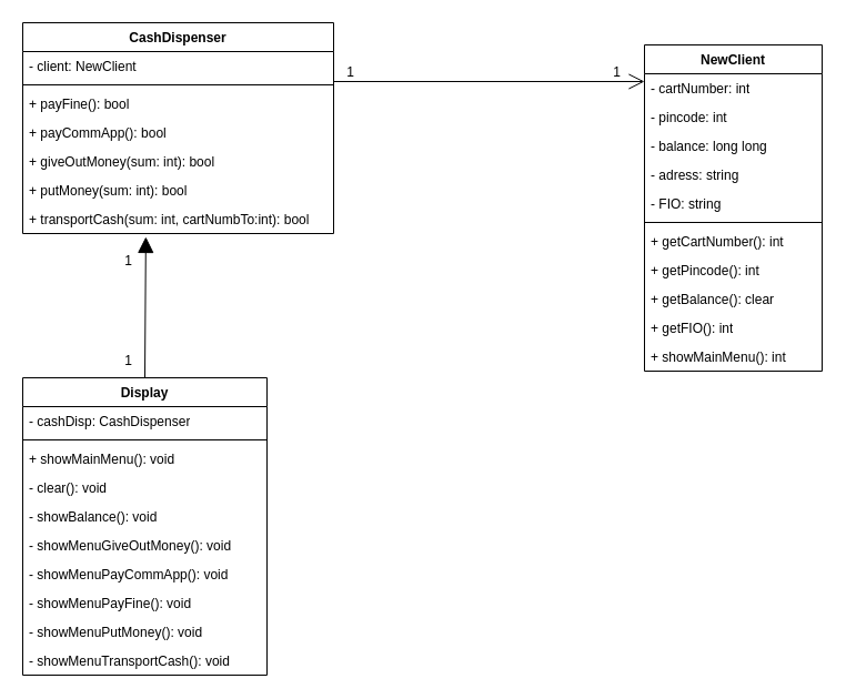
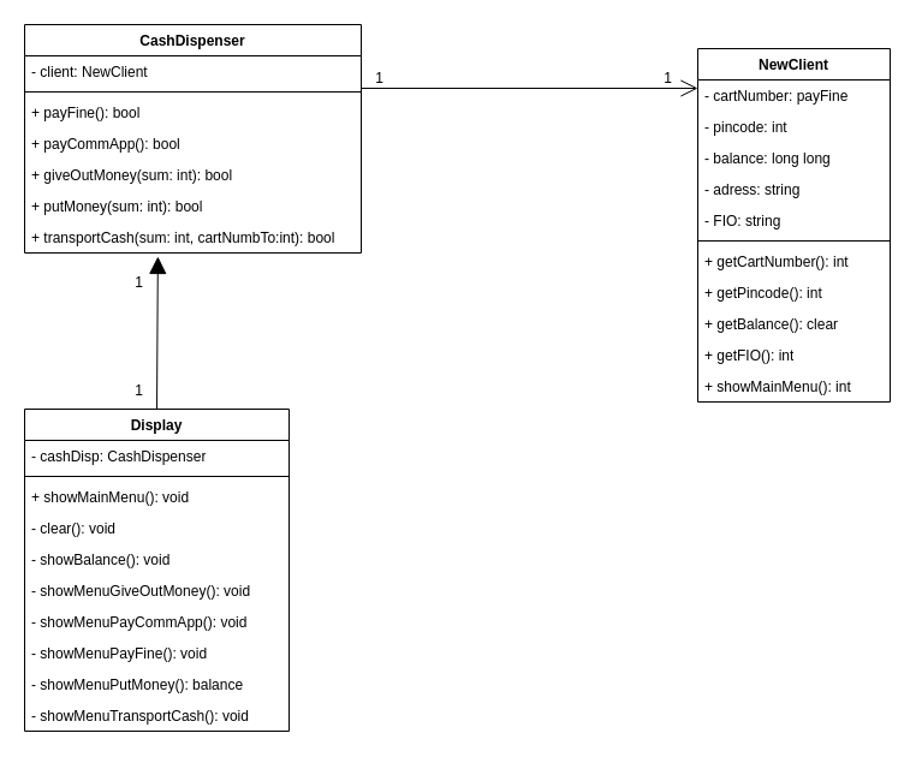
  <mxCell id="0" />
  <mxCell id="1" parent="0" />
  <mxCell id="2" value="NewClient" style="swimlane;fontStyle=1;align=center;verticalAlign=top;childLayout=stackLayout;horizontal=1;startSize=26;horizontalStack=0;resizeParent=1;resizeParentMax=0;resizeLast=0;collapsible=1;marginBottom=0;whiteSpace=wrap;html=1;" parent="1" vertex="1"><mxGeometry x="580" y="40" width="160" height="294" as="geometry" /></mxCell>
- <mxCell id="3" value="- cartNumber: int" style="text;strokeColor=none;fillColor=none;align=left;verticalAlign=top;spacingLeft=4;spacingRight=4;overflow=hidden;rotatable=0;points=[[0,0.5],[1,0.5]];portConstraint=eastwest;whiteSpace=wrap;html=1;" parent="2" vertex="1"><mxGeometry y="26" width="160" height="26" as="geometry" /></mxCell>
+ <mxCell id="3" value="- cartNumber: payFine" style="text;strokeColor=none;fillColor=none;align=left;verticalAlign=top;spacingLeft=4;spacingRight=4;overflow=hidden;rotatable=0;points=[[0,0.5],[1,0.5]];portConstraint=eastwest;whiteSpace=wrap;html=1;" parent="2" vertex="1"><mxGeometry y="26" width="160" height="26" as="geometry" /></mxCell>
  <mxCell id="4" value="- pincode: int" style="text;strokeColor=none;fillColor=none;align=left;verticalAlign=top;spacingLeft=4;spacingRight=4;overflow=hidden;rotatable=0;points=[[0,0.5],[1,0.5]];portConstraint=eastwest;whiteSpace=wrap;html=1;" parent="2" vertex="1"><mxGeometry y="52" width="160" height="26" as="geometry" /></mxCell>
  <mxCell id="5" value="- balance: long long" style="text;strokeColor=none;fillColor=none;align=left;verticalAlign=top;spacingLeft=4;spacingRight=4;overflow=hidden;rotatable=0;points=[[0,0.5],[1,0.5]];portConstraint=eastwest;whiteSpace=wrap;html=1;" parent="2" vertex="1"><mxGeometry y="78" width="160" height="26" as="geometry" /></mxCell>
  <mxCell id="6" value="- adress: string" style="text;strokeColor=none;fillColor=none;align=left;verticalAlign=top;spacingLeft=4;spacingRight=4;overflow=hidden;rotatable=0;points=[[0,0.5],[1,0.5]];portConstraint=eastwest;whiteSpace=wrap;html=1;" parent="2" vertex="1"><mxGeometry y="104" width="160" height="26" as="geometry" /></mxCell>
  <mxCell id="7" value="- FIO: string" style="text;strokeColor=none;fillColor=none;align=left;verticalAlign=top;spacingLeft=4;spacingRight=4;overflow=hidden;rotatable=0;points=[[0,0.5],[1,0.5]];portConstraint=eastwest;whiteSpace=wrap;html=1;" parent="2" vertex="1"><mxGeometry y="130" width="160" height="26" as="geometry" /></mxCell>
  <mxCell id="8" value="" style="line;strokeWidth=1;fillColor=none;align=left;verticalAlign=middle;spacingTop=-1;spacingLeft=3;spacingRight=3;rotatable=0;labelPosition=right;points=[];portConstraint=eastwest;strokeColor=inherit;" parent="2" vertex="1"><mxGeometry y="156" width="160" height="8" as="geometry" /></mxCell>
  <mxCell id="9" value="+ getCartNumber(): int" style="text;strokeColor=none;fillColor=none;align=left;verticalAlign=top;spacingLeft=4;spacingRight=4;overflow=hidden;rotatable=0;points=[[0,0.5],[1,0.5]];portConstraint=eastwest;whiteSpace=wrap;html=1;" parent="2" vertex="1"><mxGeometry y="164" width="160" height="26" as="geometry" /></mxCell>
  <mxCell id="10" value="+ getPincode(): int" style="text;strokeColor=none;fillColor=none;align=left;verticalAlign=top;spacingLeft=4;spacingRight=4;overflow=hidden;rotatable=0;points=[[0,0.5],[1,0.5]];portConstraint=eastwest;whiteSpace=wrap;html=1;" parent="2" vertex="1"><mxGeometry y="190" width="160" height="26" as="geometry" /></mxCell>
  <mxCell id="11" value="+ getBalance(): clear" style="text;strokeColor=none;fillColor=none;align=left;verticalAlign=top;spacingLeft=4;spacingRight=4;overflow=hidden;rotatable=0;points=[[0,0.5],[1,0.5]];portConstraint=eastwest;whiteSpace=wrap;html=1;" vertex="1" parent="2"><mxGeometry y="216" width="160" height="26" as="geometry" /></mxCell>
  <mxCell id="12" value="+ getFIO(): int" style="text;strokeColor=none;fillColor=none;align=left;verticalAlign=top;spacingLeft=4;spacingRight=4;overflow=hidden;rotatable=0;points=[[0,0.5],[1,0.5]];portConstraint=eastwest;whiteSpace=wrap;html=1;" vertex="1" parent="2"><mxGeometry y="242" width="160" height="26" as="geometry" /></mxCell>
  <mxCell id="13" value="+ showMainMenu(): int" style="text;strokeColor=none;fillColor=none;align=left;verticalAlign=top;spacingLeft=4;spacingRight=4;overflow=hidden;rotatable=0;points=[[0,0.5],[1,0.5]];portConstraint=eastwest;whiteSpace=wrap;html=1;" vertex="1" parent="2"><mxGeometry y="268" width="160" height="26" as="geometry" /></mxCell>
  <mxCell id="14" value="CashDispenser" style="swimlane;fontStyle=1;align=center;verticalAlign=top;childLayout=stackLayout;horizontal=1;startSize=26;horizontalStack=0;resizeParent=1;resizeParentMax=0;resizeLast=0;collapsible=1;marginBottom=0;whiteSpace=wrap;html=1;" parent="1" vertex="1"><mxGeometry x="20" y="20" width="280" height="190" as="geometry" /></mxCell>
  <mxCell id="15" value="- client: NewClient&amp;nbsp;" style="text;strokeColor=none;fillColor=none;align=left;verticalAlign=top;spacingLeft=4;spacingRight=4;overflow=hidden;rotatable=0;points=[[0,0.5],[1,0.5]];portConstraint=eastwest;whiteSpace=wrap;html=1;" parent="14" vertex="1"><mxGeometry y="26" width="280" height="26" as="geometry" /></mxCell>
  <mxCell id="16" value="" style="line;strokeWidth=1;fillColor=none;align=left;verticalAlign=middle;spacingTop=-1;spacingLeft=3;spacingRight=3;rotatable=0;labelPosition=right;points=[];portConstraint=eastwest;strokeColor=inherit;" parent="14" vertex="1"><mxGeometry y="52" width="280" height="8" as="geometry" /></mxCell>
  <mxCell id="17" value="+ payFine(): bool" style="text;strokeColor=none;fillColor=none;align=left;verticalAlign=top;spacingLeft=4;spacingRight=4;overflow=hidden;rotatable=0;points=[[0,0.5],[1,0.5]];portConstraint=eastwest;whiteSpace=wrap;html=1;" parent="14" vertex="1"><mxGeometry y="60" width="280" height="26" as="geometry" /></mxCell>
  <mxCell id="18" value="+ payCommApp(): bool" style="text;strokeColor=none;fillColor=none;align=left;verticalAlign=top;spacingLeft=4;spacingRight=4;overflow=hidden;rotatable=0;points=[[0,0.5],[1,0.5]];portConstraint=eastwest;whiteSpace=wrap;html=1;" parent="14" vertex="1"><mxGeometry y="86" width="280" height="26" as="geometry" /></mxCell>
  <mxCell id="19" value="+ giveOutMoney(sum: int): bool" style="text;strokeColor=none;fillColor=none;align=left;verticalAlign=top;spacingLeft=4;spacingRight=4;overflow=hidden;rotatable=0;points=[[0,0.5],[1,0.5]];portConstraint=eastwest;whiteSpace=wrap;html=1;" parent="14" vertex="1"><mxGeometry y="112" width="280" height="26" as="geometry" /></mxCell>
  <mxCell id="20" value="+ putMoney(sum: int): bool" style="text;strokeColor=none;fillColor=none;align=left;verticalAlign=top;spacingLeft=4;spacingRight=4;overflow=hidden;rotatable=0;points=[[0,0.5],[1,0.5]];portConstraint=eastwest;whiteSpace=wrap;html=1;" parent="14" vertex="1"><mxGeometry y="138" width="280" height="26" as="geometry" /></mxCell>
  <mxCell id="21" value="+ transportCash(sum: int, cartNumbTo:int): bool" style="text;strokeColor=none;fillColor=none;align=left;verticalAlign=top;spacingLeft=4;spacingRight=4;overflow=hidden;rotatable=0;points=[[0,0.5],[1,0.5]];portConstraint=eastwest;whiteSpace=wrap;html=1;" parent="14" vertex="1"><mxGeometry y="164" width="280" height="26" as="geometry" /></mxCell>
  <mxCell id="22" value="" style="endArrow=open;endFill=1;endSize=12;html=1;rounded=0;exitX=1;exitY=0.124;exitDx=0;exitDy=0;exitPerimeter=0;entryX=0;entryY=0.269;entryDx=0;entryDy=0;entryPerimeter=0;" parent="1" source="16" target="3" edge="1"><mxGeometry width="160" relative="1" as="geometry"><mxPoint x="290" y="80" as="sourcePoint" /><mxPoint x="576" y="73" as="targetPoint" /><Array as="points" /></mxGeometry></mxCell>
  <mxCell id="23" value="1" style="text;html=1;align=center;verticalAlign=middle;resizable=0;points=[];autosize=1;strokeColor=none;fillColor=none;" parent="1" vertex="1"><mxGeometry x="300" y="50" width="30" height="30" as="geometry" /></mxCell>
  <mxCell id="24" value="1" style="text;html=1;align=center;verticalAlign=middle;resizable=0;points=[];autosize=1;strokeColor=none;fillColor=none;" parent="1" vertex="1"><mxGeometry x="540" y="50" width="30" height="30" as="geometry" /></mxCell>
  <mxCell id="25" value="Display" style="swimlane;fontStyle=1;align=center;verticalAlign=top;childLayout=stackLayout;horizontal=1;startSize=26;horizontalStack=0;resizeParent=1;resizeParentMax=0;resizeLast=0;collapsible=1;marginBottom=0;whiteSpace=wrap;html=1;" parent="1" vertex="1"><mxGeometry x="20" y="340" width="220" height="268" as="geometry" /></mxCell>
  <mxCell id="26" value="- cashDisp: CashDispenser" style="text;strokeColor=none;fillColor=none;align=left;verticalAlign=top;spacingLeft=4;spacingRight=4;overflow=hidden;rotatable=0;points=[[0,0.5],[1,0.5]];portConstraint=eastwest;whiteSpace=wrap;html=1;" parent="25" vertex="1"><mxGeometry y="26" width="220" height="26" as="geometry" /></mxCell>
  <mxCell id="27" value="" style="line;strokeWidth=1;fillColor=none;align=left;verticalAlign=middle;spacingTop=-1;spacingLeft=3;spacingRight=3;rotatable=0;labelPosition=right;points=[];portConstraint=eastwest;strokeColor=inherit;" parent="25" vertex="1"><mxGeometry y="52" width="220" height="8" as="geometry" /></mxCell>
  <mxCell id="28" value="+ showMainMenu(): void" style="text;strokeColor=none;fillColor=none;align=left;verticalAlign=top;spacingLeft=4;spacingRight=4;overflow=hidden;rotatable=0;points=[[0,0.5],[1,0.5]];portConstraint=eastwest;whiteSpace=wrap;html=1;" parent="25" vertex="1"><mxGeometry y="60" width="220" height="26" as="geometry" /></mxCell>
  <mxCell id="29" value="- clear(): void" style="text;strokeColor=none;fillColor=none;align=left;verticalAlign=top;spacingLeft=4;spacingRight=4;overflow=hidden;rotatable=0;points=[[0,0.5],[1,0.5]];portConstraint=eastwest;whiteSpace=wrap;html=1;" parent="25" vertex="1"><mxGeometry y="86" width="220" height="26" as="geometry" /></mxCell>
  <mxCell id="30" value="- showBalance(): void" style="text;strokeColor=none;fillColor=none;align=left;verticalAlign=top;spacingLeft=4;spacingRight=4;overflow=hidden;rotatable=0;points=[[0,0.5],[1,0.5]];portConstraint=eastwest;whiteSpace=wrap;html=1;" parent="25" vertex="1"><mxGeometry y="112" width="220" height="26" as="geometry" /></mxCell>
  <mxCell id="31" value="- showMenuGiveOutMoney(): void" style="text;strokeColor=none;fillColor=none;align=left;verticalAlign=top;spacingLeft=4;spacingRight=4;overflow=hidden;rotatable=0;points=[[0,0.5],[1,0.5]];portConstraint=eastwest;whiteSpace=wrap;html=1;" parent="25" vertex="1"><mxGeometry y="138" width="220" height="26" as="geometry" /></mxCell>
  <mxCell id="32" value="- showMenuPayCommApp(): void" style="text;strokeColor=none;fillColor=none;align=left;verticalAlign=top;spacingLeft=4;spacingRight=4;overflow=hidden;rotatable=0;points=[[0,0.5],[1,0.5]];portConstraint=eastwest;whiteSpace=wrap;html=1;" parent="25" vertex="1"><mxGeometry y="164" width="220" height="26" as="geometry" /></mxCell>
  <mxCell id="33" value="- showMenuPayFine(): void" style="text;strokeColor=none;fillColor=none;align=left;verticalAlign=top;spacingLeft=4;spacingRight=4;overflow=hidden;rotatable=0;points=[[0,0.5],[1,0.5]];portConstraint=eastwest;whiteSpace=wrap;html=1;" parent="25" vertex="1"><mxGeometry y="190" width="220" height="26" as="geometry" /></mxCell>
- <mxCell id="34" value="- showMenuPutMoney(): void" style="text;strokeColor=none;fillColor=none;align=left;verticalAlign=top;spacingLeft=4;spacingRight=4;overflow=hidden;rotatable=0;points=[[0,0.5],[1,0.5]];portConstraint=eastwest;whiteSpace=wrap;html=1;" parent="25" vertex="1"><mxGeometry y="216" width="220" height="26" as="geometry" /></mxCell>
+ <mxCell id="34" value="- showMenuPutMoney(): balance" style="text;strokeColor=none;fillColor=none;align=left;verticalAlign=top;spacingLeft=4;spacingRight=4;overflow=hidden;rotatable=0;points=[[0,0.5],[1,0.5]];portConstraint=eastwest;whiteSpace=wrap;html=1;" parent="25" vertex="1"><mxGeometry y="216" width="220" height="26" as="geometry" /></mxCell>
  <mxCell id="35" value="- showMenuTransportCash(): void" style="text;strokeColor=none;fillColor=none;align=left;verticalAlign=top;spacingLeft=4;spacingRight=4;overflow=hidden;rotatable=0;points=[[0,0.5],[1,0.5]];portConstraint=eastwest;whiteSpace=wrap;html=1;" parent="25" vertex="1"><mxGeometry y="242" width="220" height="26" as="geometry" /></mxCell>
  <mxCell id="36" value="" style="endArrow=block;endFill=1;endSize=12;html=1;rounded=0;exitX=0.5;exitY=0;exitDx=0;exitDy=0;entryX=0.396;entryY=1.115;entryDx=0;entryDy=0;entryPerimeter=0;" parent="1" source="25" target="21" edge="1"><mxGeometry width="160" relative="1" as="geometry"><mxPoint x="170" y="300" as="sourcePoint" /><mxPoint x="450" y="300" as="targetPoint" /><Array as="points" /></mxGeometry></mxCell>
  <mxCell id="37" value="1" style="text;html=1;align=center;verticalAlign=middle;resizable=0;points=[];autosize=1;strokeColor=none;fillColor=none;" parent="1" vertex="1"><mxGeometry x="100" y="220" width="30" height="30" as="geometry" /></mxCell>
  <mxCell id="38" value="1" style="text;html=1;align=center;verticalAlign=middle;resizable=0;points=[];autosize=1;strokeColor=none;fillColor=none;" parent="1" vertex="1"><mxGeometry x="100" y="310" width="30" height="30" as="geometry" /></mxCell>
